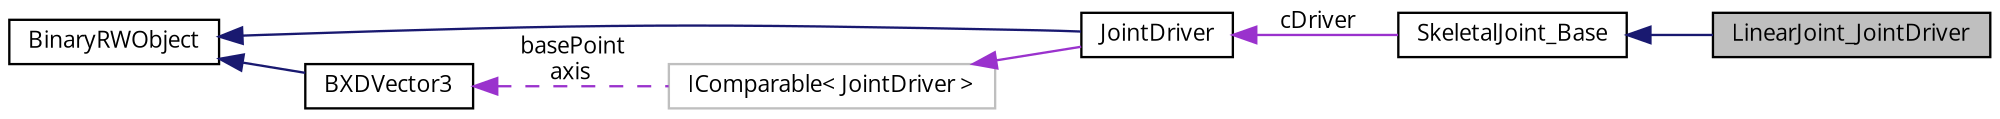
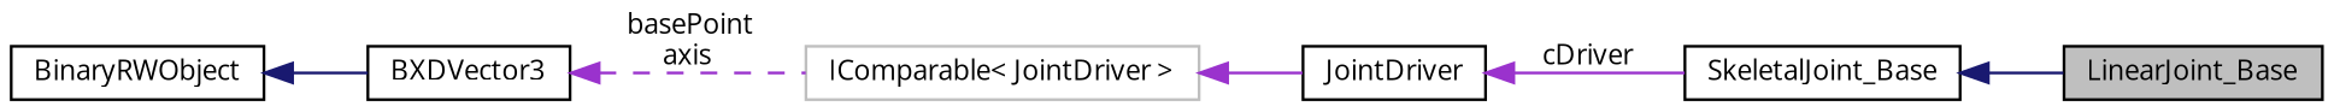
  digraph {
    fontname="Open Sans"
    rankdir=LR
    node [color=black fillcolor=white fontname="Open Sans" fontsize=10 shape=record style=filled]
    edge [color=midnightblue dir=back fontname="Open Sans" fontsize=10 labelfontname=Helvetica labelfontsize=10 style=solid]
-   n1 [fillcolor=grey75 fontcolor=black height=0.2 label=LinearJoint_JointDriver width=0.4]
+   n1 [fillcolor=grey75 fontcolor=black height=0.2 label=LinearJoint_Base width=0.4]
    n2 [height=0.2 label=SkeletalJoint_Base width=0.4]
    n3 [height=0.2 label=JointDriver width=0.4]
    n4 [height=0.2 label=BinaryRWObject width=0.4]
    n5 [height=0.2 label=BXDVector3 width=0.4]
    n6 [color=grey75 height=0.2 label="IComparable\< JointDriver \>" width=0.4]
    n2 -> n1
    n3 -> n2 [color=darkorchid3 label=" cDriver"]
-   n4 -> n3
    n4 -> n5
    n5 -> n6 [color=darkorchid3 label=" basePoint\naxis" style=dashed]
    n6 -> n3 [color=darkorchid3]
  }
